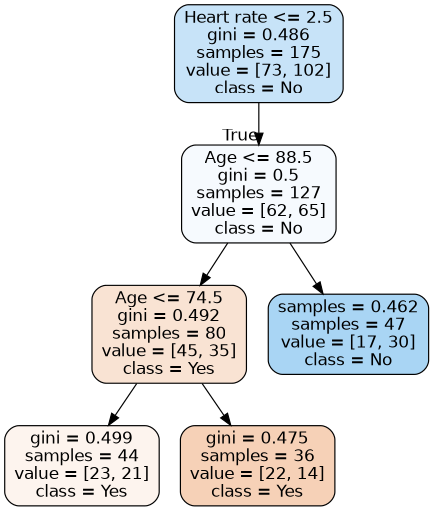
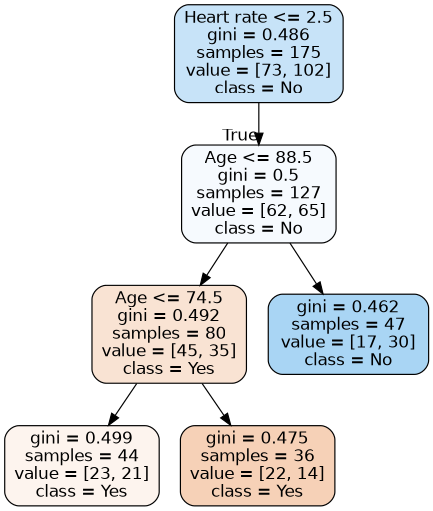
  digraph {
    node [color=black fontname=helvetica shape=box style="filled, rounded"]
    edge [fontname=helvetica]
    n1 [fillcolor="#c7e3f8" label="Heart rate <= 2.5\ngini = 0.486\nsamples = 175\nvalue = [73, 102]\nclass = No"]
    n2 [fillcolor="#f6fafe" label="Age <= 88.5\ngini = 0.5\nsamples = 127\nvalue = [62, 65]\nclass = No"]
    n3 [fillcolor="#f9e3d3" label="Age <= 74.5\ngini = 0.492\nsamples = 80\nvalue = [45, 35]\nclass = Yes"]
-   n4 [fillcolor="#a9d5f4" label="samples = 0.462\nsamples = 47\nvalue = [17, 30]\nclass = No"]
+   n4 [fillcolor="#a9d5f4" label="gini = 0.462\nsamples = 47\nvalue = [17, 30]\nclass = No"]
    n5 [fillcolor="#fdf4ee" label="gini = 0.499\nsamples = 44\nvalue = [23, 21]\nclass = Yes"]
    n6 [fillcolor="#f6d1b7" label="gini = 0.475\nsamples = 36\nvalue = [22, 14]\nclass = Yes"]
    n1 -> n2 [headlabel=True labelangle=45 labeldistance=2.5]
    n2 -> n3
    n2 -> n4
    n3 -> n5
    n3 -> n6
  }
